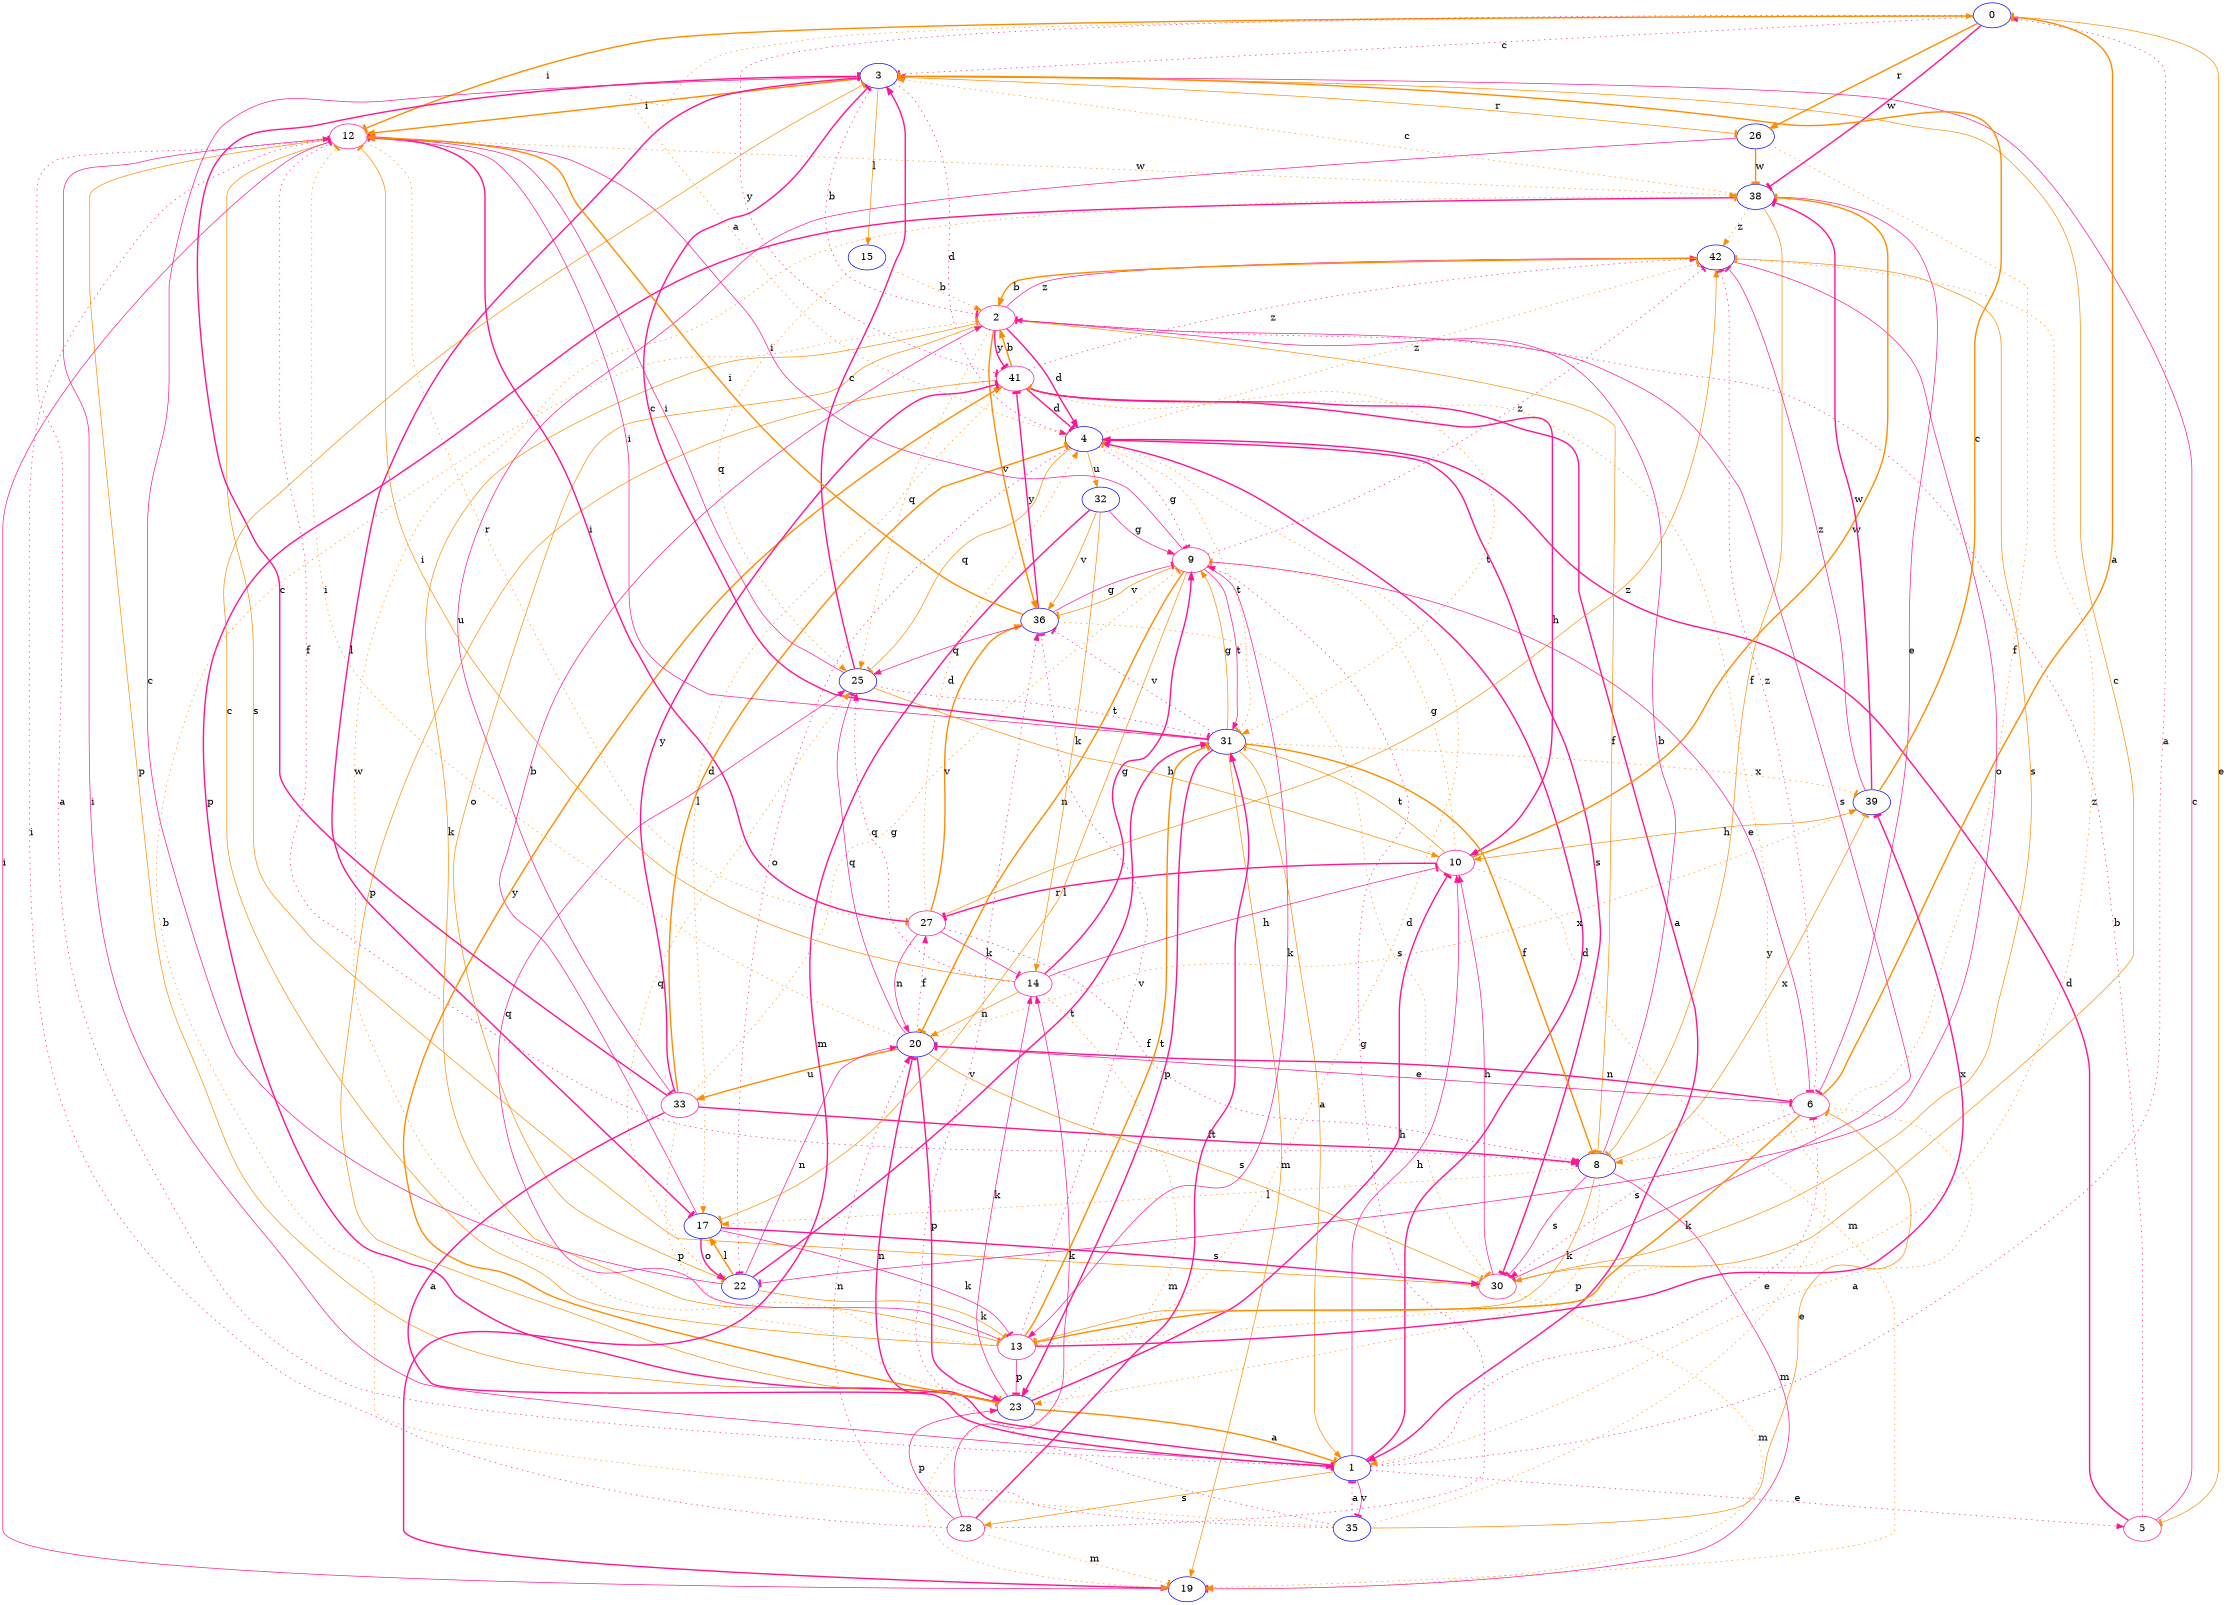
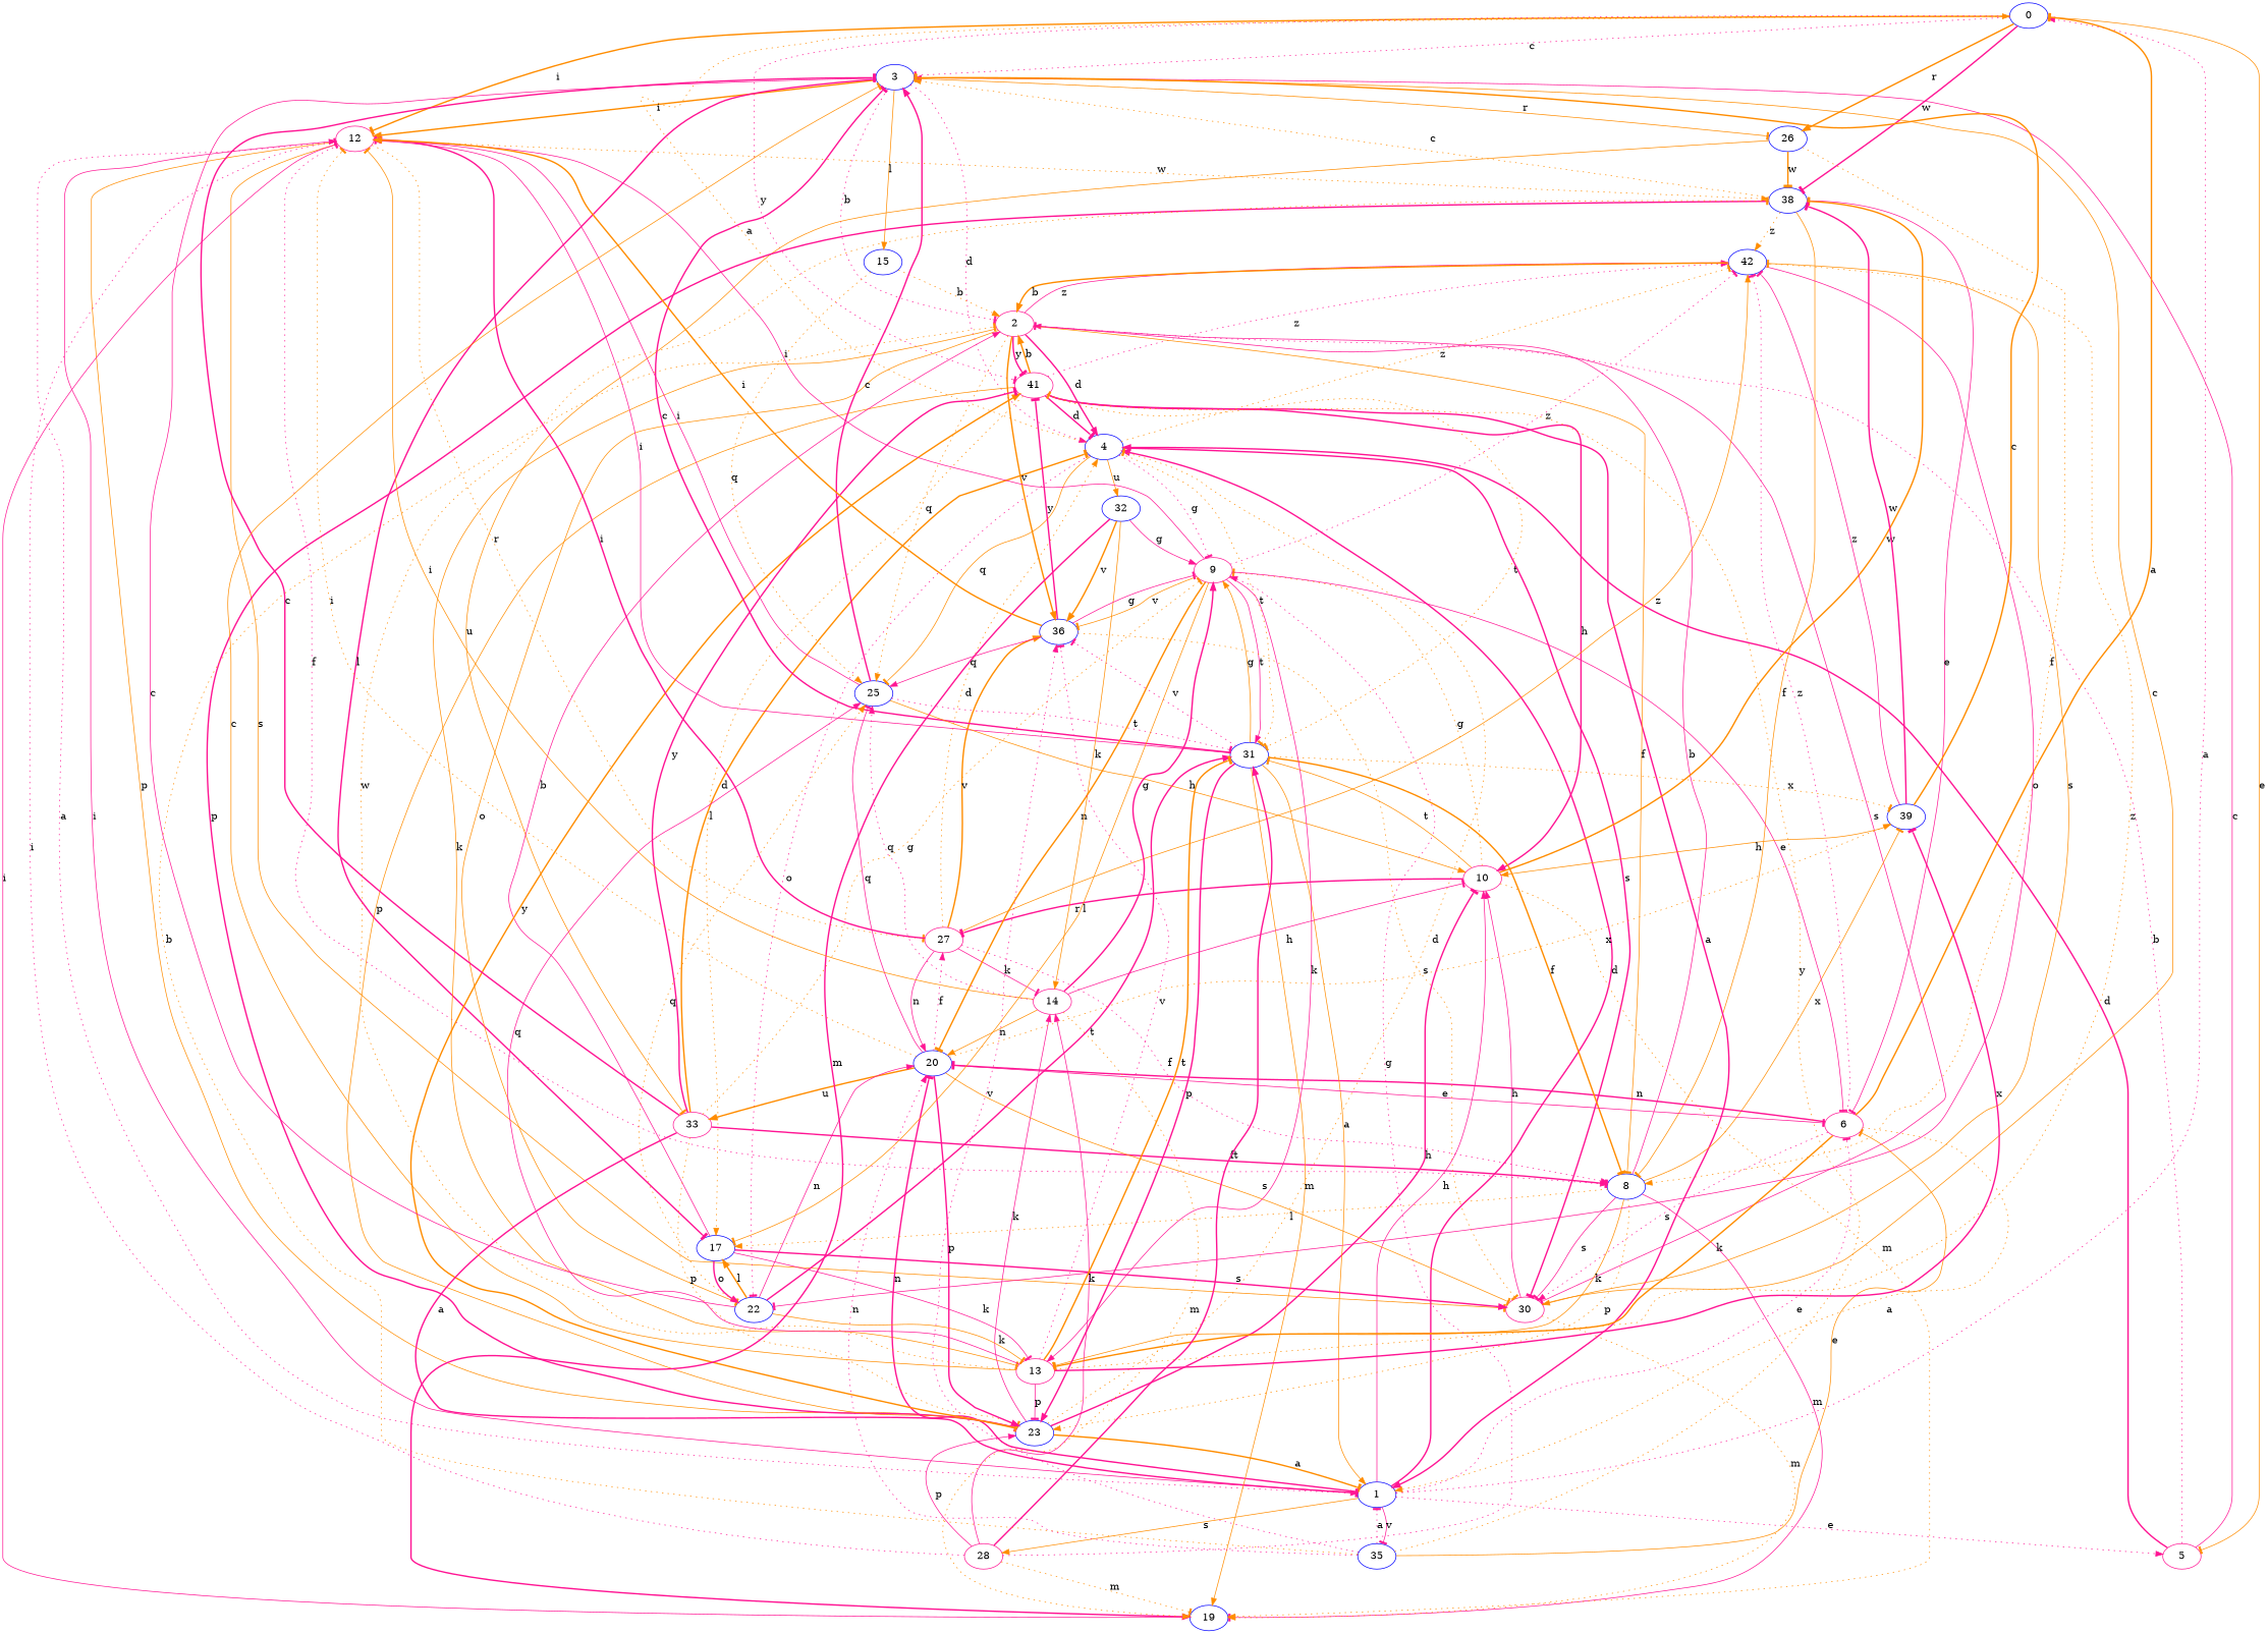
  strict digraph {
    node [color=blue]
    edge [arrowhead=tee color=deeppink style=solid]
    0
    3
    5 [color=deeppink]
    12 [color=deeppink]
    26
    38
    41 [color=deeppink]
    4
    2 [color=deeppink]
    15
    17
    1
    8
    30 [color=deeppink]
    23
    27 [color=deeppink]
    33 [color=deeppink]
    6 [color=deeppink]
    42
    10 [color=deeppink]
    31
    20
    28 [color=deeppink]
    35
    22
    25
    9 [color=deeppink]
    32
    13 [color=deeppink]
    19
    39
    14 [color=deeppink]
    36
    0 -> 3 [label=c style=dotted]
    0 -> 5 [color=darkorange label=e]
    0 -> 12 [color=darkorange label=i style=bold]
    0 -> 26 [arrowhead=normal color=darkorange label=r style=bold]
    0 -> 38 [label=w style=bold]
    0 -> 41 [label=y style=dotted]
    3 -> 12 [arrowhead=normal color=darkorange label=i style=bold]
    3 -> 26 [color=darkorange label=r]
    3 -> 4 [arrowhead=normal label=d style=dotted]
    3 -> 2 [label=b style=dotted]
    3 -> 15 [arrowhead=normal color=darkorange label=l]
    3 -> 17 [label=l style=bold]
    5 -> 3 [arrowhead=normal label=c]
    5 -> 4 [arrowhead=normal label=d style=bold]
    5 -> 2 [arrowhead=normal label=b style=dotted]
    12 -> 38 [arrowhead=normal color=darkorange label=w style=dotted]
    12 -> 1 [arrowhead=normal label=a style=dotted]
    12 -> 8 [arrowhead=normal label=f style=dotted]
    12 -> 30 [color=darkorange label=s]
    12 -> 23 [color=darkorange label=p]
    12 -> 27 [color=darkorange label=r style=dotted]
    26 -> 38 [color=darkorange label=w style=bold]
    26 -> 8 [arrowhead=normal color=darkorange label=f style=dotted]
-   26 -> 33 [label=u]
+   26 -> 33 [color=darkorange label=u]
    38 -> 3 [arrowhead=normal color=darkorange label=c style=dotted]
    38 -> 8 [color=darkorange label=f]
    38 -> 23 [label=p style=bold]
    38 -> 6 [label=e]
    38 -> 42 [arrowhead=normal color=darkorange label=z style=dotted]
    41 -> 4 [label=d style=bold]
    41 -> 2 [arrowhead=normal color=darkorange label=b style=bold]
    41 -> 17 [arrowhead=normal color=darkorange label=l style=dotted]
    41 -> 1 [arrowhead=normal label=a style=bold]
    41 -> 23 [color=darkorange label=p]
    41 -> 42 [arrowhead=normal label=z style=dotted]
    41 -> 10 [arrowhead=normal label=h style=bold]
-   41 -> 31 [arrowhead=normal color=darkorange label=t style=dotted]
+   41 -> 31 [color=darkorange label=t style=dotted]
    4 -> 0 [arrowhead=normal color=darkorange label=a style=dotted]
    4 -> 30 [label=s style=bold]
    4 -> 42 [color=darkorange label=z style=dotted]
    4 -> 31 [color=darkorange label=t style=dotted]
    4 -> 22 [label=o style=dotted]
    4 -> 25 [color=darkorange label=q]
    4 -> 9 [label=g style=dotted]
    4 -> 32 [arrowhead=normal color=darkorange label=u]
    2 -> 41 [label=y style=bold]
    2 -> 4 [arrowhead=normal label=d style=bold]
    2 -> 8 [color=darkorange label=f]
    2 -> 30 [label=s]
    2 -> 42 [arrowhead=normal label=z]
    2 -> 22 [color=darkorange label=o]
    2 -> 25 [arrowhead=normal color=darkorange label=q style=dotted]
    2 -> 13 [color=darkorange label=k]
    2 -> 36 [arrowhead=normal color=darkorange label=v style=bold]
    15 -> 2 [arrowhead=normal color=darkorange label=b style=dotted]
    15 -> 25 [arrowhead=normal color=darkorange label=q style=dotted]
    17 -> 2 [arrowhead=normal label=b]
    17 -> 30 [arrowhead=normal label=s style=bold]
    17 -> 22 [arrowhead=normal label=o style=bold]
    17 -> 13 [label=k]
    1 -> 0 [arrowhead=normal label=a style=dotted]
    1 -> 5 [arrowhead=normal label=e style=dotted]
    1 -> 12 [arrowhead=normal label=i]
    1 -> 4 [arrowhead=normal label=d style=bold]
    1 -> 6 [label=e style=dotted]
    1 -> 10 [arrowhead=normal label=h]
    1 -> 20 [label=n style=bold]
    1 -> 28 [arrowhead=normal color=darkorange label=s]
    1 -> 35 [label=v]
    8 -> 2 [label=b]
    8 -> 17 [arrowhead=normal color=darkorange label=l style=dotted]
    8 -> 30 [label=s]
    8 -> 23 [arrowhead=normal color=darkorange label=p style=dotted]
    8 -> 13 [color=darkorange label=k]
    8 -> 19 [label=m]
    8 -> 39 [color=darkorange label=x]
    30 -> 3 [color=darkorange label=c]
    30 -> 10 [arrowhead=normal label=h]
    30 -> 19 [arrowhead=normal color=darkorange label=m style=dotted]
    23 -> 41 [arrowhead=normal color=darkorange label=y style=bold]
    23 -> 4 [color=darkorange label=d style=dotted]
    23 -> 1 [color=darkorange label=a style=bold]
    23 -> 10 [label=h style=bold]
    23 -> 14 [arrowhead=normal label=k]
    27 -> 12 [arrowhead=normal label=i style=bold]
    27 -> 4 [arrowhead=normal color=darkorange label=d style=dotted]
    27 -> 8 [arrowhead=normal label=f style=dotted]
    27 -> 42 [arrowhead=normal color=darkorange label=z]
    27 -> 20 [arrowhead=normal label=n]
    27 -> 14 [label=k]
    27 -> 36 [arrowhead=normal color=darkorange label=v style=bold]
    33 -> 3 [label=c style=bold]
    33 -> 41 [label=y style=bold]
    33 -> 4 [color=darkorange label=d style=bold]
    33 -> 1 [label=a style=bold]
    33 -> 8 [label=f style=bold]
    33 -> 23 [color=darkorange label=p style=dotted]
    33 -> 9 [color=darkorange label=g style=dotted]
    6 -> 0 [color=darkorange label=a style=bold]
    6 -> 1 [arrowhead=normal color=darkorange label=a style=dotted]
    6 -> 30 [arrowhead=normal label=s style=dotted]
    6 -> 42 [label=z style=dotted]
    6 -> 20 [label=n style=bold]
    6 -> 13 [color=darkorange label=k style=bold]
    42 -> 2 [arrowhead=normal color=darkorange label=b style=bold]
    42 -> 30 [arrowhead=normal color=darkorange label=s]
    42 -> 22 [label=o]
    10 -> 38 [color=darkorange label=w style=bold]
    10 -> 27 [label=r style=bold]
    10 -> 31 [color=darkorange label=t]
    10 -> 9 [color=darkorange label=g style=dotted]
    10 -> 19 [arrowhead=normal color=darkorange label=m style=dotted]
    31 -> 3 [label=c style=bold]
    31 -> 12 [arrowhead=normal label=i]
    31 -> 1 [arrowhead=normal color=darkorange label=a]
    31 -> 8 [color=darkorange label=f style=bold]
    31 -> 23 [arrowhead=normal label=p style=bold]
    31 -> 9 [arrowhead=normal color=darkorange label=g]
    31 -> 19 [arrowhead=normal color=darkorange label=m]
    31 -> 39 [color=darkorange label=x style=dotted]
    31 -> 36 [label=v style=dotted]
    20 -> 12 [color=darkorange label=i style=dotted]
    20 -> 30 [color=darkorange label=s]
    20 -> 23 [arrowhead=normal label=p style=bold]
    20 -> 27 [arrowhead=normal label=f style=dotted]
    20 -> 33 [arrowhead=normal color=darkorange label=u style=bold]
    20 -> 6 [label=e]
    20 -> 25 [label=q]
    20 -> 39 [arrowhead=normal color=darkorange label=x style=dotted]
    28 -> 12 [label=i style=dotted]
    28 -> 23 [arrowhead=normal label=p]
    28 -> 31 [arrowhead=normal label=t style=bold]
    28 -> 9 [arrowhead=normal label=g style=dotted]
    28 -> 19 [color=darkorange label=m style=dotted]
    28 -> 14 [arrowhead=normal label=k]
    35 -> 41 [color=darkorange label=y style=dotted]
    35 -> 2 [color=darkorange label=b style=dotted]
    35 -> 1 [label=a style=dotted]
    35 -> 6 [color=darkorange label=e]
    35 -> 20 [arrowhead=normal label=n style=dotted]
    35 -> 36 [arrowhead=normal label=v style=dotted]
    22 -> 3 [label=c]
    22 -> 17 [arrowhead=normal color=darkorange label=l style=bold]
    22 -> 31 [arrowhead=normal label=t style=bold]
    22 -> 20 [arrowhead=normal label=n]
    22 -> 25 [arrowhead=normal color=darkorange label=q style=dotted]
    22 -> 13 [color=darkorange label=k]
    25 -> 3 [arrowhead=normal label=c style=bold]
    25 -> 12 [label=i]
    25 -> 10 [arrowhead=normal color=darkorange label=h]
    25 -> 31 [label=t style=dotted]
    9 -> 12 [arrowhead=normal label=i]
    9 -> 17 [color=darkorange label=l]
    9 -> 6 [label=e]
    9 -> 42 [label=z style=dotted]
    9 -> 31 [arrowhead=normal label=t]
    9 -> 20 [color=darkorange label=n style=bold]
    9 -> 13 [arrowhead=normal label=k]
    9 -> 36 [color=darkorange label=v]
    32 -> 9 [arrowhead=normal label=g]
    32 -> 19 [arrowhead=normal label=m style=bold]
    32 -> 14 [arrowhead=normal color=darkorange label=k]
-   32 -> 36 [arrowhead=normal color=darkorange label=v]
+   32 -> 36 [arrowhead=normal color=darkorange label=v style=bold]
    13 -> 3 [color=darkorange label=c]
    13 -> 38 [color=darkorange label=w style=dotted]
    13 -> 23 [label=p]
    13 -> 42 [color=darkorange label=z style=dotted]
    13 -> 31 [color=darkorange label=t style=bold]
    13 -> 25 [arrowhead=normal label=q]
    13 -> 39 [label=x style=bold]
    13 -> 36 [label=v style=dotted]
    19 -> 12 [label=i]
    39 -> 3 [color=darkorange label=c style=bold]
    39 -> 38 [label=w style=bold]
    39 -> 42 [label=z]
    39 -> 10 [arrowhead=normal color=darkorange label=h]
    14 -> 12 [color=darkorange label=i]
    14 -> 10 [label=h]
    14 -> 20 [arrowhead=normal color=darkorange label=n]
    14 -> 25 [arrowhead=normal label=q style=dotted]
    14 -> 9 [arrowhead=normal label=g style=bold]
    14 -> 19 [arrowhead=normal color=darkorange label=m style=dotted]
    36 -> 12 [arrowhead=normal color=darkorange label=i style=bold]
    36 -> 41 [label=y style=bold]
    36 -> 30 [color=darkorange label=s style=dotted]
    36 -> 25 [arrowhead=normal label=q]
    36 -> 9 [label=g]
  }
